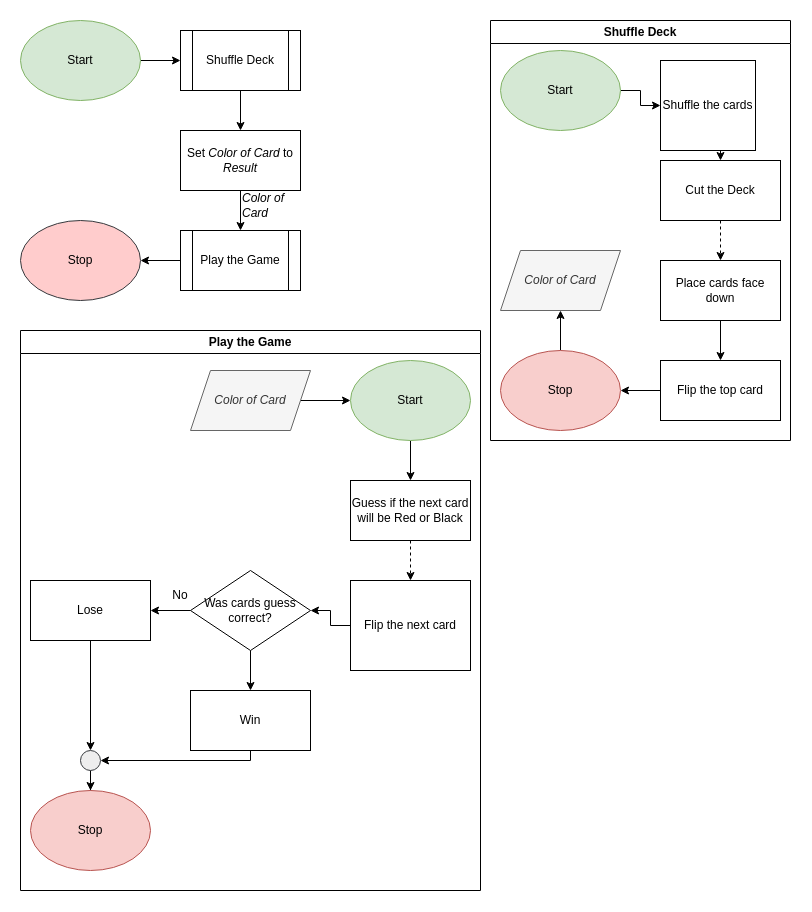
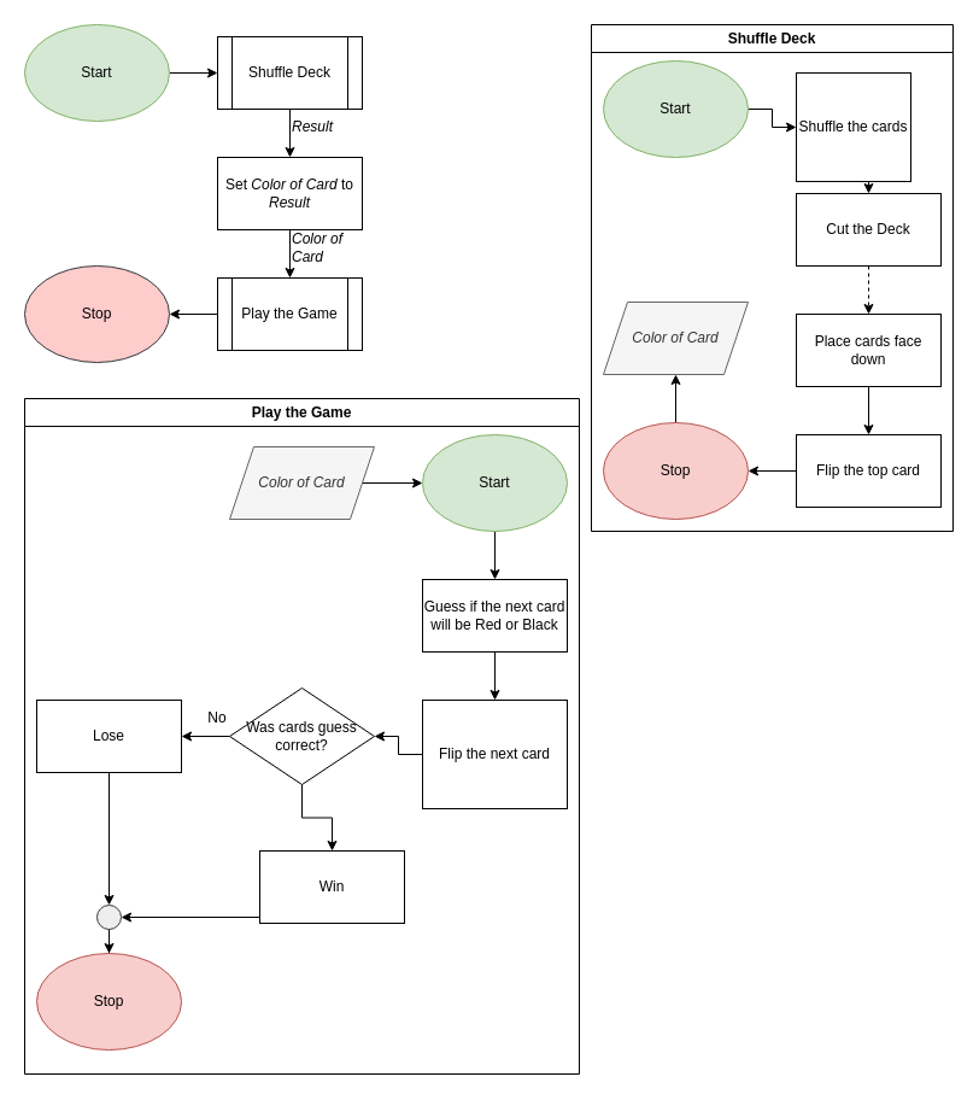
  <mxCell id="0" />
  <mxCell id="1" parent="0" />
  <mxCell id="2" style="edgeStyle=orthogonalEdgeStyle;rounded=0;orthogonalLoop=1;jettySize=auto;html=1;exitX=1;exitY=0.5;exitDx=0;exitDy=0;entryX=0;entryY=0.5;entryDx=0;entryDy=0;" edge="1" parent="1" source="3" target="5"><mxGeometry relative="1" as="geometry" /></mxCell>
  <mxCell id="3" value="Start" style="ellipse;whiteSpace=wrap;html=1;fillColor=#d5e8d4;strokeColor=#82b366;" vertex="1" parent="1"><mxGeometry x="20" y="20" width="120" height="80" as="geometry" /></mxCell>
  <mxCell id="4" value="" style="edgeStyle=orthogonalEdgeStyle;rounded=0;orthogonalLoop=1;jettySize=auto;html=1;" edge="1" parent="1" source="5" target="47"><mxGeometry relative="1" as="geometry" /></mxCell>
  <mxCell id="5" value="Shuffle Deck" style="shape=process;whiteSpace=wrap;html=1;backgroundOutline=1;" vertex="1" parent="1"><mxGeometry x="180" y="30" width="120" height="60" as="geometry" /></mxCell>
  <mxCell id="6" value="Shuffle Deck" style="swimlane;whiteSpace=wrap;html=1;" vertex="1" parent="1"><mxGeometry x="490" y="20" width="300" height="420" as="geometry" /></mxCell>
  <mxCell id="7" style="edgeStyle=orthogonalEdgeStyle;rounded=0;orthogonalLoop=1;jettySize=auto;html=1;exitX=1;exitY=0.5;exitDx=0;exitDy=0;entryX=0;entryY=0.5;entryDx=0;entryDy=0;" edge="1" parent="6" source="8" target="10"><mxGeometry relative="1" as="geometry" /></mxCell>
  <mxCell id="8" value="Start" style="ellipse;whiteSpace=wrap;html=1;fillColor=#d5e8d4;strokeColor=#82b366;" vertex="1" parent="6"><mxGeometry x="10" y="30" width="120" height="80" as="geometry" /></mxCell>
  <mxCell id="9" style="edgeStyle=orthogonalEdgeStyle;rounded=0;orthogonalLoop=1;jettySize=auto;html=1;exitX=0.5;exitY=1;exitDx=0;exitDy=0;entryX=0.5;entryY=0;entryDx=0;entryDy=0;" edge="1" parent="6" source="10" target="12"><mxGeometry relative="1" as="geometry" /></mxCell>
  <mxCell id="10" value="Shuffle the cards" style="rounded=0;whiteSpace=wrap;html=1;" vertex="1" parent="6"><mxGeometry x="170" y="40" width="95" height="90" as="geometry" /></mxCell>
  <mxCell id="11" style="edgeStyle=orthogonalEdgeStyle;rounded=0;orthogonalLoop=1;jettySize=auto;html=1;exitX=0.5;exitY=1;exitDx=0;exitDy=0;entryX=0.5;entryY=0;entryDx=0;entryDy=0;dashed=1;" edge="1" parent="6" source="12" target="16"><mxGeometry relative="1" as="geometry" /></mxCell>
  <mxCell id="12" value="Cut the Deck" style="rounded=0;whiteSpace=wrap;html=1;" vertex="1" parent="6"><mxGeometry x="170" y="140" width="120" height="60" as="geometry" /></mxCell>
  <mxCell id="13" style="edgeStyle=orthogonalEdgeStyle;rounded=0;orthogonalLoop=1;jettySize=auto;html=1;exitX=0;exitY=0.5;exitDx=0;exitDy=0;entryX=1;entryY=0.5;entryDx=0;entryDy=0;" edge="1" parent="6" source="14" target="18"><mxGeometry relative="1" as="geometry" /></mxCell>
  <mxCell id="14" value="Flip the top card" style="rounded=0;whiteSpace=wrap;html=1;" vertex="1" parent="6"><mxGeometry x="170" y="340" width="120" height="60" as="geometry" /></mxCell>
  <mxCell id="15" style="edgeStyle=orthogonalEdgeStyle;rounded=0;orthogonalLoop=1;jettySize=auto;html=1;exitX=0.5;exitY=1;exitDx=0;exitDy=0;entryX=0.5;entryY=0;entryDx=0;entryDy=0;" edge="1" parent="6" source="16" target="14"><mxGeometry relative="1" as="geometry" /></mxCell>
  <mxCell id="16" value="Place cards face down" style="rounded=0;whiteSpace=wrap;html=1;" vertex="1" parent="6"><mxGeometry x="170" y="240" width="120" height="60" as="geometry" /></mxCell>
  <mxCell id="17" style="edgeStyle=orthogonalEdgeStyle;rounded=0;orthogonalLoop=1;jettySize=auto;html=1;exitX=0.5;exitY=0;exitDx=0;exitDy=0;entryX=0.5;entryY=1;entryDx=0;entryDy=0;" edge="1" parent="6" source="18" target="19"><mxGeometry relative="1" as="geometry" /></mxCell>
  <mxCell id="18" value="Stop" style="ellipse;whiteSpace=wrap;html=1;fillColor=#f8cecc;strokeColor=#b85450;" vertex="1" parent="6"><mxGeometry x="10" y="330" width="120" height="80" as="geometry" /></mxCell>
  <mxCell id="19" value="&lt;i&gt;Color of Card&lt;/i&gt;" style="shape=parallelogram;perimeter=parallelogramPerimeter;whiteSpace=wrap;html=1;fixedSize=1;fillColor=#f5f5f5;fontColor=#333333;strokeColor=#666666;" vertex="1" parent="6"><mxGeometry x="10" y="230" width="120" height="60" as="geometry" /></mxCell>
  <mxCell id="20" value="Play the Game" style="swimlane;whiteSpace=wrap;html=1;startSize=23;" vertex="1" parent="1"><mxGeometry x="20" y="330" width="460" height="560" as="geometry" /></mxCell>
  <mxCell id="21" style="edgeStyle=orthogonalEdgeStyle;rounded=0;orthogonalLoop=1;jettySize=auto;html=1;exitX=0.5;exitY=1;exitDx=0;exitDy=0;entryX=0.5;entryY=0;entryDx=0;entryDy=0;" edge="1" parent="20" source="22" target="30"><mxGeometry relative="1" as="geometry" /></mxCell>
  <mxCell id="22" value="Start" style="ellipse;whiteSpace=wrap;html=1;fillColor=#d5e8d4;strokeColor=#82b366;" vertex="1" parent="20"><mxGeometry x="330" y="30" width="120" height="80" as="geometry" /></mxCell>
  <mxCell id="23" style="edgeStyle=orthogonalEdgeStyle;rounded=0;orthogonalLoop=1;jettySize=auto;html=1;exitX=0.5;exitY=1;exitDx=0;exitDy=0;entryX=0.5;entryY=0;entryDx=0;entryDy=0;" edge="1" parent="20"><mxGeometry relative="1" as="geometry"><mxPoint x="230" y="100" as="sourcePoint" /></mxGeometry></mxCell>
  <mxCell id="24" style="edgeStyle=orthogonalEdgeStyle;rounded=0;orthogonalLoop=1;jettySize=auto;html=1;exitX=0.5;exitY=1;exitDx=0;exitDy=0;entryX=0.5;entryY=0;entryDx=0;entryDy=0;" edge="1" parent="20"><mxGeometry relative="1" as="geometry"><mxPoint x="230" y="200" as="sourcePoint" /></mxGeometry></mxCell>
  <mxCell id="25" style="edgeStyle=orthogonalEdgeStyle;rounded=0;orthogonalLoop=1;jettySize=auto;html=1;exitX=0;exitY=0.5;exitDx=0;exitDy=0;entryX=1;entryY=0.5;entryDx=0;entryDy=0;" edge="1" parent="20"><mxGeometry relative="1" as="geometry"><mxPoint x="170" y="370" as="sourcePoint" /></mxGeometry></mxCell>
  <mxCell id="26" style="edgeStyle=orthogonalEdgeStyle;rounded=0;orthogonalLoop=1;jettySize=auto;html=1;exitX=0.5;exitY=1;exitDx=0;exitDy=0;entryX=0.5;entryY=0;entryDx=0;entryDy=0;" edge="1" parent="20"><mxGeometry relative="1" as="geometry"><mxPoint x="230" y="340" as="targetPoint" /></mxGeometry></mxCell>
  <mxCell id="27" style="edgeStyle=orthogonalEdgeStyle;rounded=0;orthogonalLoop=1;jettySize=auto;html=1;exitX=1;exitY=0.5;exitDx=0;exitDy=0;entryX=0;entryY=0.5;entryDx=0;entryDy=0;" edge="1" parent="20" source="28" target="22"><mxGeometry relative="1" as="geometry" /></mxCell>
  <mxCell id="28" value="&lt;i&gt;Color of Card&lt;/i&gt;" style="shape=parallelogram;perimeter=parallelogramPerimeter;whiteSpace=wrap;html=1;fixedSize=1;fillColor=#f5f5f5;fontColor=#333333;strokeColor=#666666;" vertex="1" parent="20"><mxGeometry x="170" y="40" width="120" height="60" as="geometry" /></mxCell>
- <mxCell id="29" value="" style="edgeStyle=orthogonalEdgeStyle;rounded=0;orthogonalLoop=1;jettySize=auto;html=1;dashed=1;" edge="1" parent="20" source="30" target="43"><mxGeometry relative="1" as="geometry" /></mxCell>
+ <mxCell id="29" value="" style="edgeStyle=orthogonalEdgeStyle;rounded=0;orthogonalLoop=1;jettySize=auto;html=1;" edge="1" parent="20" source="30" target="43"><mxGeometry relative="1" as="geometry" /></mxCell>
  <mxCell id="30" value="Guess if the next card will be Red or Black" style="rounded=0;whiteSpace=wrap;html=1;" vertex="1" parent="20"><mxGeometry x="330" y="150" width="120" height="60" as="geometry" /></mxCell>
  <mxCell id="31" value="Was cards guess&lt;br&gt;correct?" style="rhombus;whiteSpace=wrap;html=1;" vertex="1" parent="20"><mxGeometry x="170" y="240" width="120" height="80" as="geometry" /></mxCell>
  <mxCell id="32" style="edgeStyle=orthogonalEdgeStyle;rounded=0;orthogonalLoop=1;jettySize=auto;html=1;exitX=0.5;exitY=1;exitDx=0;exitDy=0;entryX=1;entryY=0.5;entryDx=0;entryDy=0;" edge="1" parent="20" source="33" target="40"><mxGeometry relative="1" as="geometry"><Array as="points"><mxPoint x="230" y="430" /></Array></mxGeometry></mxCell>
- <mxCell id="33" value="Win" style="rounded=0;whiteSpace=wrap;html=1;" vertex="1" parent="20"><mxGeometry x="170" y="360" width="120" height="60" as="geometry" /></mxCell>
+ <mxCell id="33" value="Win" style="rounded=0;whiteSpace=wrap;html=1;" vertex="1" parent="20"><mxGeometry x="195" y="375" width="120" height="60" as="geometry" /></mxCell>
  <mxCell id="34" style="edgeStyle=orthogonalEdgeStyle;rounded=0;orthogonalLoop=1;jettySize=auto;html=1;exitX=0.5;exitY=1;exitDx=0;exitDy=0;entryX=0.5;entryY=0;entryDx=0;entryDy=0;" edge="1" parent="20" source="31" target="33"><mxGeometry relative="1" as="geometry" /></mxCell>
  <mxCell id="35" style="edgeStyle=orthogonalEdgeStyle;rounded=0;orthogonalLoop=1;jettySize=auto;html=1;entryX=0.5;entryY=0;entryDx=0;entryDy=0;" edge="1" parent="20" source="40" target="39"><mxGeometry relative="1" as="geometry"><mxPoint x="70" y="440" as="targetPoint" /></mxGeometry></mxCell>
  <mxCell id="36" value="Lose" style="rounded=0;whiteSpace=wrap;html=1;" vertex="1" parent="20"><mxGeometry x="10" y="250" width="120" height="60" as="geometry" /></mxCell>
  <mxCell id="37" style="edgeStyle=orthogonalEdgeStyle;rounded=0;orthogonalLoop=1;jettySize=auto;html=1;exitX=0;exitY=0.5;exitDx=0;exitDy=0;" edge="1" parent="20" source="31" target="36"><mxGeometry relative="1" as="geometry" /></mxCell>
  <mxCell id="38" value="No" style="text;html=1;strokeColor=none;fillColor=none;align=center;verticalAlign=middle;whiteSpace=wrap;rounded=0;" vertex="1" parent="20"><mxGeometry x="130" y="250" width="60" height="30" as="geometry" /></mxCell>
  <mxCell id="39" value="Stop" style="ellipse;whiteSpace=wrap;html=1;fillColor=#f8cecc;strokeColor=#b85450;" vertex="1" parent="20"><mxGeometry x="10" y="460" width="120" height="80" as="geometry" /></mxCell>
  <mxCell id="40" value="" style="ellipse;whiteSpace=wrap;html=1;aspect=fixed;fillColor=#eeeeee;strokeColor=#36393d;" vertex="1" parent="20"><mxGeometry x="60" y="420" width="20" height="20" as="geometry" /></mxCell>
  <mxCell id="41" value="" style="edgeStyle=orthogonalEdgeStyle;rounded=0;orthogonalLoop=1;jettySize=auto;html=1;entryX=0.5;entryY=0;entryDx=0;entryDy=0;" edge="1" parent="20" source="36" target="40"><mxGeometry relative="1" as="geometry"><mxPoint x="470" y="900" as="targetPoint" /><mxPoint x="470" y="750" as="sourcePoint" /></mxGeometry></mxCell>
  <mxCell id="42" value="" style="edgeStyle=orthogonalEdgeStyle;rounded=0;orthogonalLoop=1;jettySize=auto;html=1;" edge="1" parent="20" source="43" target="31"><mxGeometry relative="1" as="geometry" /></mxCell>
  <mxCell id="43" value="Flip the next card" style="rounded=0;whiteSpace=wrap;html=1;" vertex="1" parent="20"><mxGeometry x="330" y="250" width="120" height="90" as="geometry" /></mxCell>
  <mxCell id="44" value="" style="edgeStyle=orthogonalEdgeStyle;rounded=0;orthogonalLoop=1;jettySize=auto;html=1;" edge="1" parent="1" source="45" target="50"><mxGeometry relative="1" as="geometry" /></mxCell>
  <mxCell id="45" value="Play the Game" style="shape=process;whiteSpace=wrap;html=1;backgroundOutline=1;" vertex="1" parent="1"><mxGeometry x="180" y="230" width="120" height="60" as="geometry" /></mxCell>
  <mxCell id="46" value="" style="edgeStyle=orthogonalEdgeStyle;rounded=0;orthogonalLoop=1;jettySize=auto;html=1;" edge="1" parent="1" source="47" target="45"><mxGeometry relative="1" as="geometry" /></mxCell>
  <mxCell id="47" value="Set &lt;i&gt;Color of Card&lt;/i&gt;&amp;nbsp;to &lt;i&gt;Result&lt;/i&gt;" style="rounded=0;whiteSpace=wrap;html=1;" vertex="1" parent="1"><mxGeometry x="180" y="130" width="120" height="60" as="geometry" /></mxCell>
+ <mxCell id="48" value="&lt;i&gt;Result&lt;/i&gt;" style="text;html=1;strokeColor=none;fillColor=none;align=left;verticalAlign=middle;whiteSpace=wrap;rounded=0;" vertex="1" parent="1"><mxGeometry x="240" y="90" width="60" height="30" as="geometry" /></mxCell>
  <mxCell id="49" value="&lt;i&gt;Color of Card&lt;/i&gt;" style="text;html=1;strokeColor=none;fillColor=none;align=left;verticalAlign=middle;whiteSpace=wrap;rounded=0;" vertex="1" parent="1"><mxGeometry x="240" y="190" width="60" height="30" as="geometry" /></mxCell>
  <mxCell id="50" value="Stop" style="ellipse;whiteSpace=wrap;html=1;fillColor=#ffcccc;strokeColor=#36393d;" vertex="1" parent="1"><mxGeometry x="20" y="220" width="120" height="80" as="geometry" /></mxCell>
